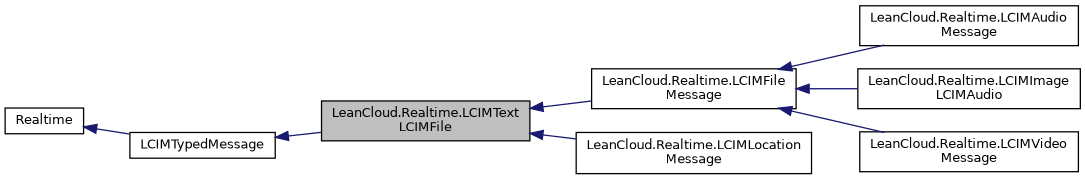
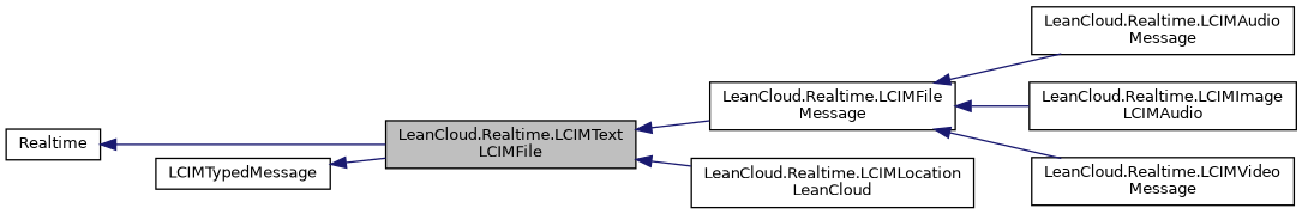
  digraph {
    rankdir=LR
    node [color=black fillcolor=white fontname=Helvetica fontsize=10 shape=record style=filled]
    edge [color=midnightblue dir=back fontname=Helvetica fontsize=10 labelfontname=Helvetica labelfontsize=10 style=solid]
    n1 [fillcolor=grey75 fontcolor=black height=0.2 label="LeanCloud.Realtime.LCIMText\lLCIMFile" width=0.4]
    n2 [height=0.2 label="LeanCloud.Realtime.LCIMFile\lMessage" width=0.4]
-   n3 [height=0.2 label="LeanCloud.Realtime.LCIMLocation\lMessage" width=0.4]
+   n3 [height=0.2 label="LeanCloud.Realtime.LCIMLocation\lLeanCloud" width=0.4]
    n4 [height=0.2 label="LeanCloud.Realtime.LCIMAudio\lMessage" width=0.4]
    n5 [height=0.2 label="LeanCloud.Realtime.LCIMImage\lLCIMAudio" width=0.4]
    n6 [height=0.2 label="LeanCloud.Realtime.LCIMVideo\lMessage" width=0.4]
    n7 [height=0.2 label=LCIMTypedMessage width=0.4]
    n8 [height=0.2 label=Realtime width=0.4]
    n1 -> n2
    n1 -> n3
    n2 -> n4
    n2 -> n5
    n2 -> n6
    n7 -> n1
-   n8 -> n7
+   n8 -> n1
  }
